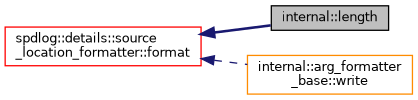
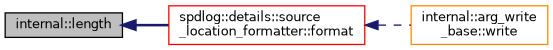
  digraph {
    rankdir=LR
    node [fillcolor=white fontname=Helvetica fontsize=10 shape=record style=filled]
    edge [color=midnightblue dir=back fontname=Helvetica fontsize=10 labelfontname=Helvetica labelfontsize=10]
    n1 [color=black fillcolor=grey75 fontcolor=black height=0.2 label="internal::length" width=0.4]
    n2 [color=red height=0.2 label="spdlog::details::source\l_location_formatter::format" width=0.4]
-   n3 [color=darkorange height=0.2 label="internal::arg_formatter\l_base::write" width=0.4]
-   n2 -> n1 [style=bold]
+   n3 [color=darkorange height=0.2 label="internal::arg_write\l_base::write" width=0.4]
+   n1 -> n2 [style=bold]
    n2 -> n3 [style=dashed]
  }
